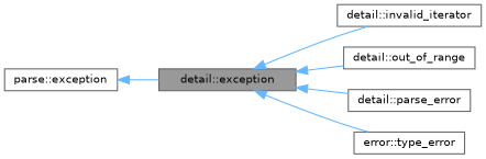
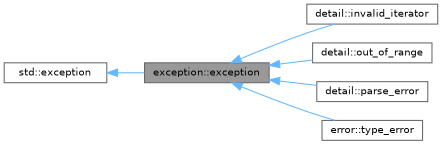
  digraph {
    rankdir=LR
    node [color=gray40 fillcolor=white fontname=Helvetica fontsize=10 shape=box style=filled]
    edge [color=steelblue1 dir=back fontname=Helvetica fontsize=10 labelfontname=Helvetica labelfontsize=10 style=solid]
-   n1 [fillcolor=grey60 fontcolor=black height=0.2 label="detail::exception" width=0.4]
+   n1 [fillcolor=grey60 fontcolor=black height=0.2 label="exception::exception" width=0.4]
    n2 [height=0.2 label="detail::invalid_iterator" width=0.4]
    n3 [height=0.2 label="detail::out_of_range" width=0.4]
    n4 [height=0.2 label="detail::parse_error" width=0.4]
    n5 [height=0.2 label="error::type_error" width=0.4]
-   n6 [height=0.2 label="parse::exception" width=0.4]
+   n6 [height=0.2 label="std::exception" width=0.4]
    n1 -> n2
    n1 -> n3
    n1 -> n4
    n1 -> n5
    n6 -> n1
  }
